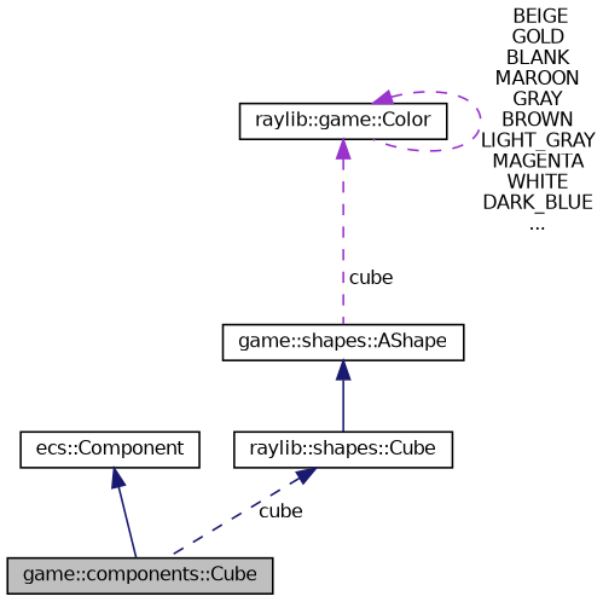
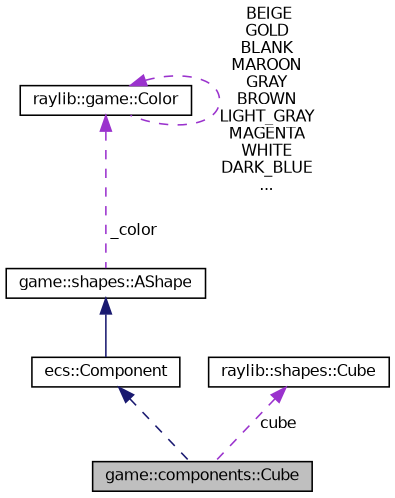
  digraph {
    node [color=black fillcolor=white fontname=Helvetica fontsize=10 shape=record style=filled]
    edge [color=darkorchid3 dir=back fontname=Helvetica fontsize=10 labelfontname=Helvetica labelfontsize=10 style=dashed]
    n1 [fillcolor=grey75 fontcolor=black height=0.2 label="game::components::Cube" width=0.4]
    n2 [height=0.2 label="ecs::Component" width=0.4]
    n3 [height=0.2 label="raylib::shapes::Cube" width=0.4]
    n4 [height=0.2 label="game::shapes::AShape" width=0.4]
    n5 [height=0.2 label="raylib::game::Color" width=0.4]
-   n2 -> n1 [color=midnightblue style=solid]
-   n3 -> n1 [color=midnightblue label=" cube"]
-   n4 -> n3 [color=midnightblue style=solid]
-   n5 -> n4 [label=" cube"]
+   n2 -> n1 [color=midnightblue]
+   n3 -> n1 [label=" cube"]
+   n4 -> n2 [color=midnightblue style=solid]
+   n5 -> n4 [label=" _color"]
    n5 -> n5 [label=" BEIGE\nGOLD\nBLANK\nMAROON\nGRAY\nBROWN\nLIGHT_GRAY\nMAGENTA\nWHITE\nDARK_BLUE\n..."]
  }
